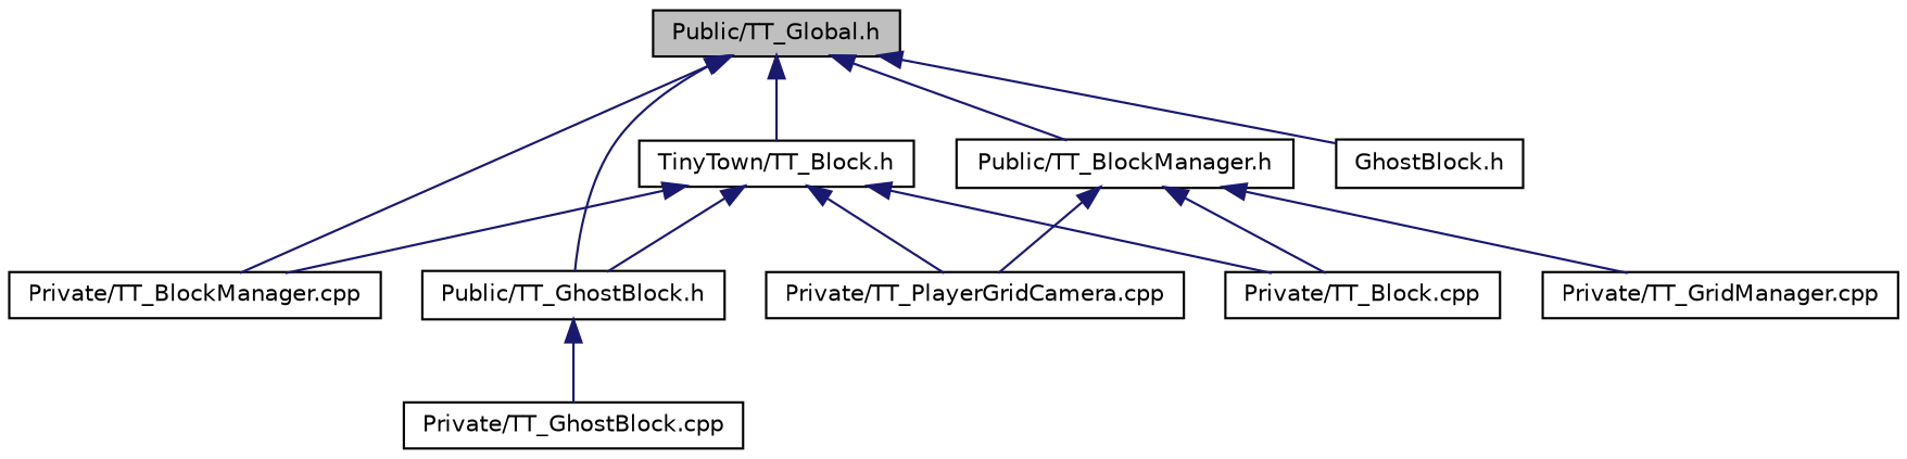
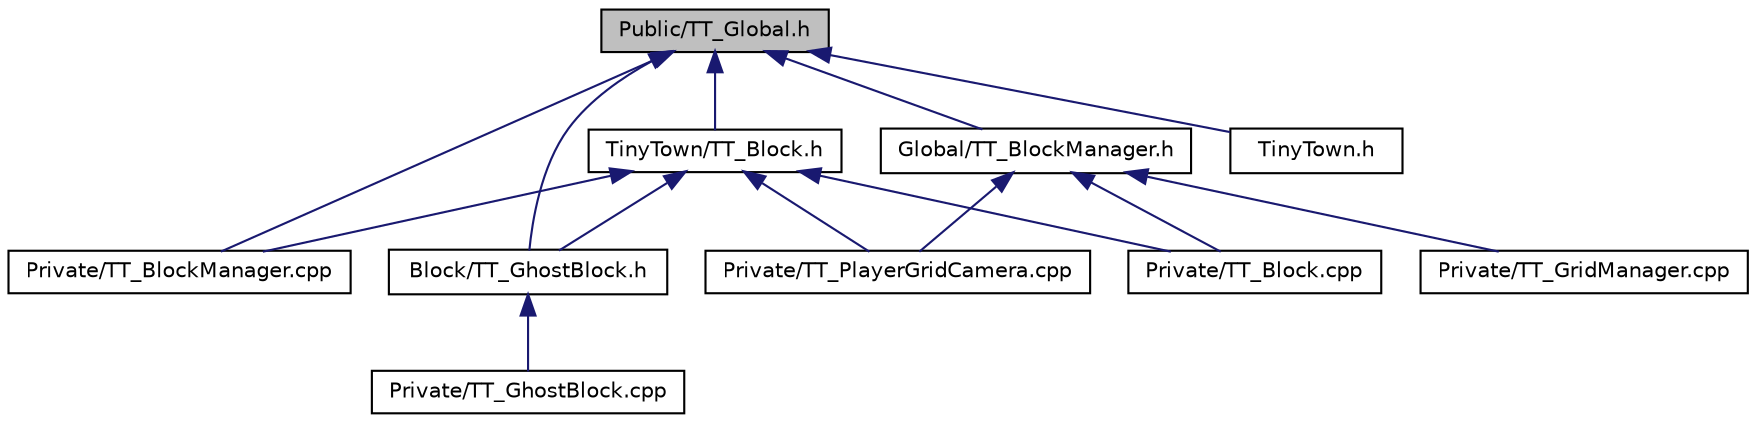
  digraph {
    node [color=black fillcolor=white fontname=Helvetica fontsize=10 shape=record style=filled]
    edge [color=midnightblue dir=back fontname=Helvetica fontsize=10 labelfontname=Helvetica labelfontsize=10 style=solid]
    n1 [fillcolor=grey75 fontcolor=black height=0.2 label="Public/TT_Global.h" width=0.4]
    n2 [height=0.2 label="Private/TT_BlockManager.cpp" width=0.4]
    n3 [height=0.2 label="TinyTown/TT_Block.h" width=0.4]
-   n4 [height=0.2 label="Public/TT_GhostBlock.h" width=0.4]
-   n5 [height=0.2 label="Public/TT_BlockManager.h" width=0.4]
-   n6 [height=0.2 label="GhostBlock.h" width=0.4]
+   n4 [height=0.2 label="Block/TT_GhostBlock.h" width=0.4]
+   n5 [height=0.2 label="Global/TT_BlockManager.h" width=0.4]
+   n6 [height=0.2 label="TinyTown.h" width=0.4]
    n7 [height=0.2 label="Private/TT_Block.cpp" width=0.4]
    n8 [height=0.2 label="Private/TT_PlayerGridCamera.cpp" width=0.4]
    n9 [height=0.2 label="Private/TT_GhostBlock.cpp" width=0.4]
    n10 [height=0.2 label="Private/TT_GridManager.cpp" width=0.4]
    n1 -> n2
    n1 -> n3
    n1 -> n4
    n1 -> n5
    n1 -> n6
    n3 -> n2
    n3 -> n4
    n3 -> n7
    n3 -> n8
    n4 -> n9
    n5 -> n7
    n5 -> n8
    n5 -> n10
  }
